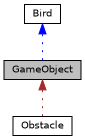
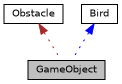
  digraph {
    node [color=black fillcolor=white fontname=Helvetica fontsize=10 shape=record style=filled]
    edge [dir=back fontname=Helvetica fontsize=10 labelfontname=Helvetica labelfontsize=10 style=dotted]
    n1 [fillcolor=grey75 fontcolor=black height=0.2 label=GameObject width=0.4]
    n2 [height=0.2 label=Obstacle width=0.4]
    n3 [height=0.2 label=Bird width=0.4]
-   n1 -> n2 [color=brown]
+   n2 -> n1 [color=brown]
    n3 -> n1 [color=blue]
  }
